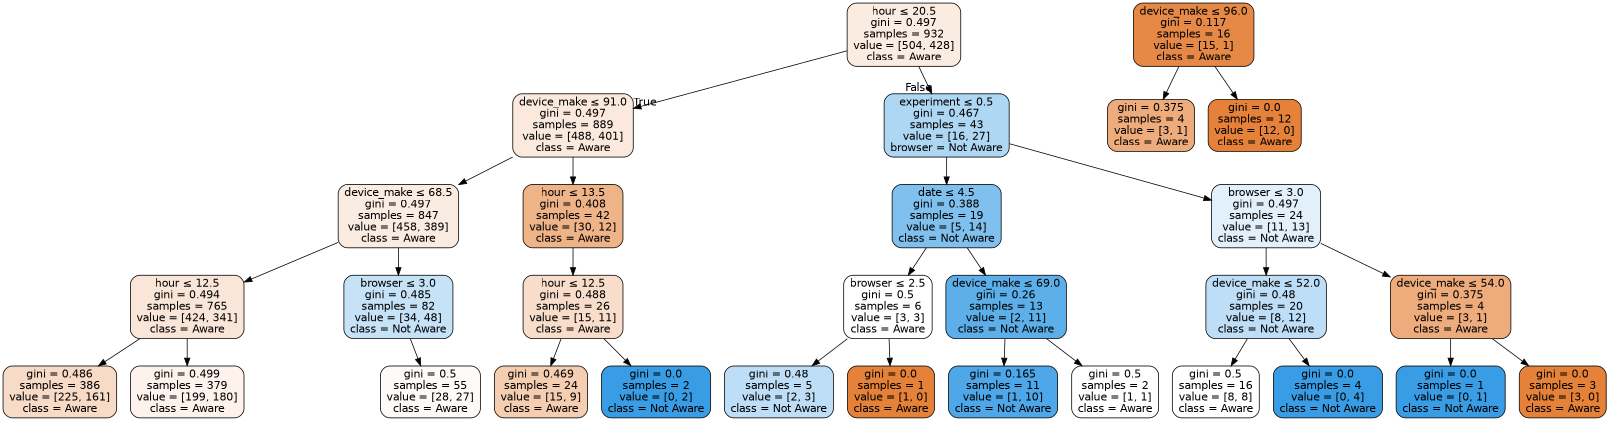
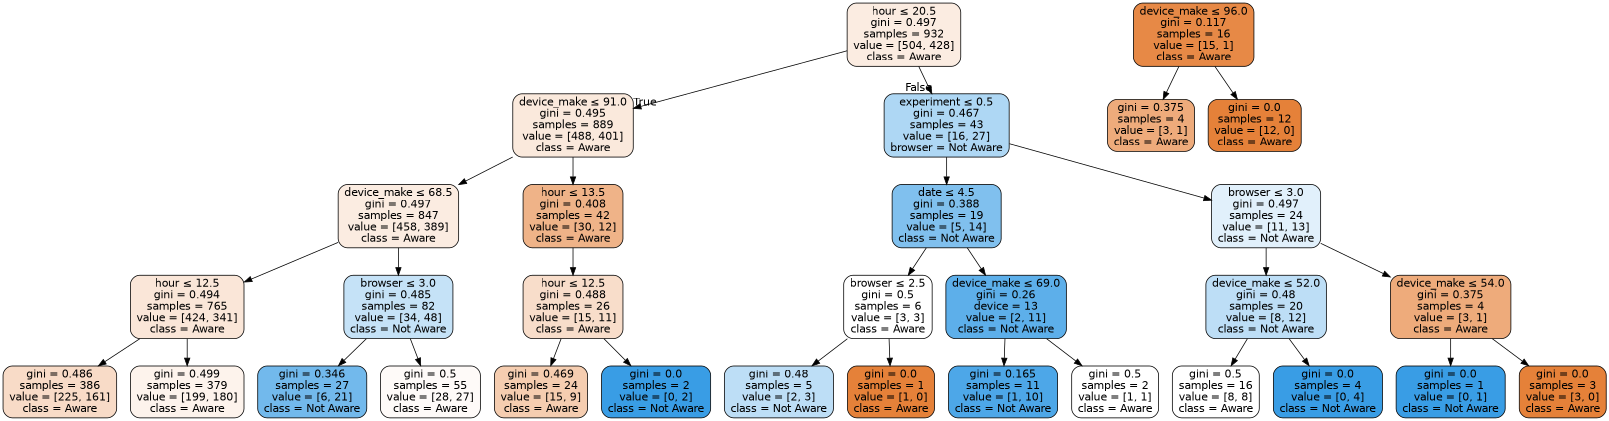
  digraph {
    node [color=black fillcolor="#399de5" fontname=helvetica shape=box style="filled, rounded"]
    edge [fontname=helvetica]
    n1 [fillcolor="#fbece1" label=<hour &le; 20.5<br/>gini = 0.497<br/>samples = 932<br/>value = [504, 428]<br/>class = Aware>]
-   n2 [fillcolor="#fae9dc" label=<device_make &le; 91.0<br/>gini = 0.497<br/>samples = 889<br/>value = [488, 401]<br/>class = Aware>]
+   n2 [fillcolor="#fae9dc" label=<device_make &le; 91.0<br/>gini = 0.495<br/>samples = 889<br/>value = [488, 401]<br/>class = Aware>]
    n3 [fillcolor="#aed7f4" label=<experiment &le; 0.5<br/>gini = 0.467<br/>samples = 43<br/>value = [16, 27]<br/>browser = Not Aware>]
    n4 [fillcolor="#fbece1" label=<device_make &le; 68.5<br/>gini = 0.497<br/>samples = 847<br/>value = [458, 389]<br/>class = Aware>]
    n5 [fillcolor="#efb388" label=<hour &le; 13.5<br/>gini = 0.408<br/>samples = 42<br/>value = [30, 12]<br/>class = Aware>]
    n6 [fillcolor="#80c0ee" label=<date &le; 4.5<br/>gini = 0.388<br/>samples = 19<br/>value = [5, 14]<br/>class = Not Aware>]
    n7 [fillcolor="#e1f0fb" label=<browser &le; 3.0<br/>gini = 0.497<br/>samples = 24<br/>value = [11, 13]<br/>class = Not Aware>]
    n8 [fillcolor="#fae6d8" label=<hour &le; 12.5<br/>gini = 0.494<br/>samples = 765<br/>value = [424, 341]<br/>class = Aware>]
    n9 [fillcolor="#c5e2f7" label=<browser &le; 3.0<br/>gini = 0.485<br/>samples = 82<br/>value = [34, 48]<br/>class = Not Aware>]
    n10 [fillcolor="#f8ddca" label=<hour &le; 12.5<br/>gini = 0.488<br/>samples = 26<br/>value = [15, 11]<br/>class = Aware>]
    n11 [fillcolor="#f8dbc7" label=<gini = 0.486<br/>samples = 386<br/>value = [225, 161]<br/>class = Aware>]
    n12 [fillcolor="#fdf3ec" label=<gini = 0.499<br/>samples = 379<br/>value = [199, 180]<br/>class = Aware>]
+   n13 [fillcolor="#72b9ec" label=<gini = 0.346<br/>samples = 27<br/>value = [6, 21]<br/>class = Not Aware>]
    n14 [fillcolor="#fefaf8" label=<gini = 0.5<br/>samples = 55<br/>value = [28, 27]<br/>class = Aware>]
    n15 [fillcolor="#f5cdb0" label=<gini = 0.469<br/>samples = 24<br/>value = [15, 9]<br/>class = Aware>]
    n16 [label=<gini = 0.0<br/>samples = 2<br/>value = [0, 2]<br/>class = Not Aware>]
    n17 [fillcolor="#e78946" label=<device_make &le; 96.0<br/>gini = 0.117<br/>samples = 16<br/>value = [15, 1]<br/>class = Aware>]
    n18 [fillcolor="#eeab7b" label=<gini = 0.375<br/>samples = 4<br/>value = [3, 1]<br/>class = Aware>]
    n19 [fillcolor="#e58139" label=<gini = 0.0<br/>samples = 12<br/>value = [12, 0]<br/>class = Aware>]
    n20 [fillcolor="#ffffff" label=<browser &le; 2.5<br/>gini = 0.5<br/>samples = 6<br/>value = [3, 3]<br/>class = Aware>]
-   n21 [fillcolor="#5dafea" label=<device_make &le; 69.0<br/>gini = 0.26<br/>samples = 13<br/>value = [2, 11]<br/>class = Not Aware>]
+   n21 [fillcolor="#5dafea" label=<device_make &le; 69.0<br/>gini = 0.26<br/>device = 13<br/>value = [2, 11]<br/>class = Not Aware>]
    n22 [fillcolor="#bddef6" label=<device_make &le; 52.0<br/>gini = 0.48<br/>samples = 20<br/>value = [8, 12]<br/>class = Not Aware>]
    n23 [fillcolor="#eeab7b" label=<device_make &le; 54.0<br/>gini = 0.375<br/>samples = 4<br/>value = [3, 1]<br/>class = Aware>]
    n24 [fillcolor="#bddef6" label=<gini = 0.48<br/>samples = 5<br/>value = [2, 3]<br/>class = Not Aware>]
    n25 [fillcolor="#e58139" label=<gini = 0.0<br/>samples = 1<br/>value = [1, 0]<br/>class = Aware>]
    n26 [fillcolor="#4da7e8" label=<gini = 0.165<br/>samples = 11<br/>value = [1, 10]<br/>class = Not Aware>]
    n27 [fillcolor="#ffffff" label=<gini = 0.5<br/>samples = 2<br/>value = [1, 1]<br/>class = Aware>]
    n28 [fillcolor="#ffffff" label=<gini = 0.5<br/>samples = 16<br/>value = [8, 8]<br/>class = Aware>]
    n29 [label=<gini = 0.0<br/>samples = 4<br/>value = [0, 4]<br/>class = Not Aware>]
    n30 [label=<gini = 0.0<br/>samples = 1<br/>value = [0, 1]<br/>class = Not Aware>]
    n31 [fillcolor="#e58139" label=<gini = 0.0<br/>samples = 3<br/>value = [3, 0]<br/>class = Aware>]
    n1 -> n2 [headlabel=True labelangle=45 labeldistance=2.5]
    n1 -> n3 [headlabel=False labelangle=-45 labeldistance=2.5]
    n2 -> n4
    n2 -> n5
    n3 -> n6
    n3 -> n7
    n4 -> n8
    n4 -> n9
    n5 -> n10
    n6 -> n20
    n6 -> n21
    n7 -> n22
    n7 -> n23
    n8 -> n11
    n8 -> n12
+   n9 -> n13
    n9 -> n14
    n10 -> n15
    n10 -> n16
    n17 -> n18
    n17 -> n19
    n20 -> n24
    n20 -> n25
    n21 -> n26
    n21 -> n27
    n22 -> n28
    n22 -> n29
    n23 -> n30
    n23 -> n31
  }
